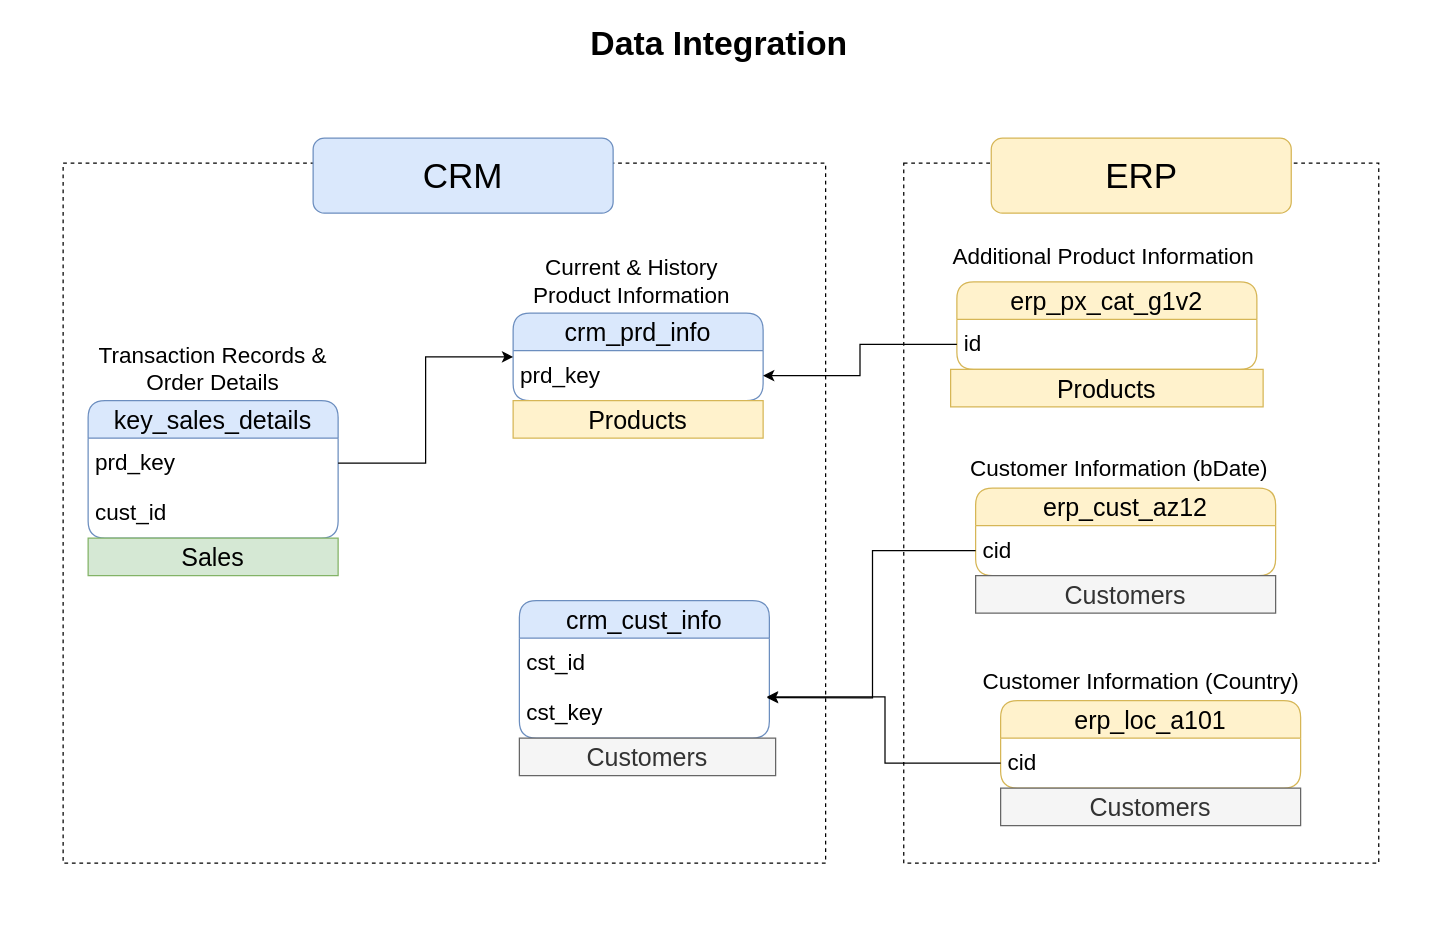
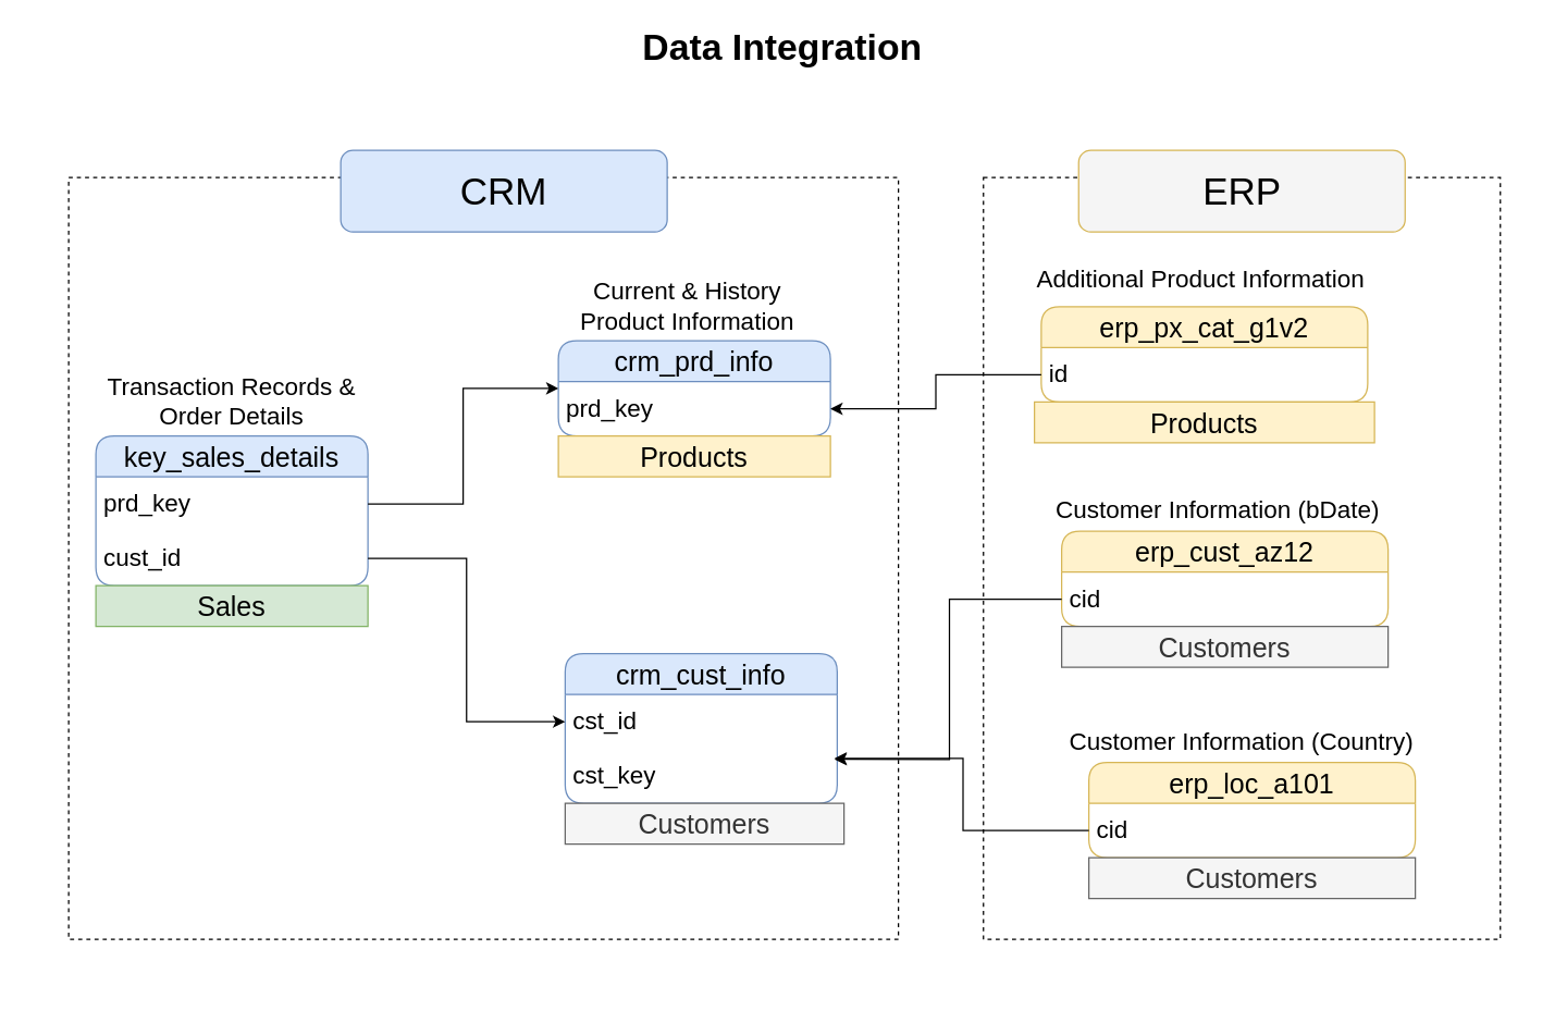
  <mxCell id="0" />
  <mxCell id="1" parent="0" />
  <mxCell id="2" value="&lt;font style=&quot;font-size: 20px;&quot;&gt;crm_cust_info&lt;/font&gt;" style="swimlane;fontStyle=0;childLayout=stackLayout;horizontal=1;startSize=30;horizontalStack=0;resizeParent=1;resizeParentMax=0;resizeLast=0;collapsible=1;marginBottom=0;whiteSpace=wrap;html=1;fillColor=#dae8fc;strokeColor=#6c8ebf;rounded=1;" vertex="1" parent="1"><mxGeometry x="415" y="480" width="200" height="110" as="geometry" /></mxCell>
  <mxCell id="3" value="&lt;font style=&quot;font-size: 18px;&quot;&gt;cst_id&lt;/font&gt;" style="text;strokeColor=none;fillColor=none;align=left;verticalAlign=middle;spacingLeft=4;spacingRight=4;overflow=hidden;points=[[0,0.5],[1,0.5]];portConstraint=eastwest;rotatable=0;whiteSpace=wrap;html=1;rounded=1;" vertex="1" parent="2"><mxGeometry y="30" width="200" height="40" as="geometry" /></mxCell>
  <mxCell id="4" value="&lt;font style=&quot;font-size: 18px;&quot;&gt;cst_key&lt;/font&gt;" style="text;strokeColor=none;fillColor=none;align=left;verticalAlign=middle;spacingLeft=4;spacingRight=4;overflow=hidden;points=[[0,0.5],[1,0.5]];portConstraint=eastwest;rotatable=0;whiteSpace=wrap;html=1;rounded=1;" vertex="1" parent="2"><mxGeometry y="70" width="200" height="40" as="geometry" /></mxCell>
  <mxCell id="5" value="&lt;font style=&quot;font-size: 20px;&quot;&gt;crm_prd_info&lt;/font&gt;" style="swimlane;fontStyle=0;childLayout=stackLayout;horizontal=1;startSize=30;horizontalStack=0;resizeParent=1;resizeParentMax=0;resizeLast=0;collapsible=1;marginBottom=0;whiteSpace=wrap;html=1;fillColor=#dae8fc;strokeColor=#6c8ebf;rounded=1;" vertex="1" parent="1"><mxGeometry x="410" y="250" width="200" height="70" as="geometry" /></mxCell>
  <mxCell id="6" value="&lt;span style=&quot;font-size: 18px;&quot;&gt;prd_key&lt;/span&gt;" style="text;strokeColor=none;fillColor=none;align=left;verticalAlign=middle;spacingLeft=4;spacingRight=4;overflow=hidden;points=[[0,0.5],[1,0.5]];portConstraint=eastwest;rotatable=0;whiteSpace=wrap;html=1;rounded=1;" vertex="1" parent="5"><mxGeometry y="30" width="200" height="40" as="geometry" /></mxCell>
  <mxCell id="7" value="&lt;font style=&quot;font-size: 18px;&quot;&gt;Current &amp;amp; History Product Information&lt;/font&gt;" style="text;html=1;align=center;verticalAlign=middle;whiteSpace=wrap;rounded=0;" vertex="1" parent="1"><mxGeometry x="410" y="210" width="190" height="30" as="geometry" /></mxCell>
  <mxCell id="8" value="&lt;font style=&quot;font-size: 20px;&quot;&gt;key_sales_details&lt;/font&gt;" style="swimlane;fontStyle=0;childLayout=stackLayout;horizontal=1;startSize=30;horizontalStack=0;resizeParent=1;resizeParentMax=0;resizeLast=0;collapsible=1;marginBottom=0;whiteSpace=wrap;html=1;fillColor=#dae8fc;strokeColor=#6c8ebf;rounded=1;" vertex="1" parent="1"><mxGeometry x="70" y="320" width="200" height="110" as="geometry" /></mxCell>
  <mxCell id="9" value="&lt;div&gt;&lt;span style=&quot;font-size: 18px; background-color: transparent; color: light-dark(rgb(0, 0, 0), rgb(255, 255, 255));&quot;&gt;prd_key&lt;/span&gt;&lt;/div&gt;" style="text;strokeColor=none;fillColor=none;align=left;verticalAlign=middle;spacingLeft=4;spacingRight=4;overflow=hidden;points=[[0,0.5],[1,0.5]];portConstraint=eastwest;rotatable=0;whiteSpace=wrap;html=1;rounded=1;" vertex="1" parent="8"><mxGeometry y="30" width="200" height="40" as="geometry" /></mxCell>
  <mxCell id="10" value="&lt;font style=&quot;font-size: 18px;&quot;&gt;cust_id&lt;/font&gt;" style="text;strokeColor=none;fillColor=none;align=left;verticalAlign=middle;spacingLeft=4;spacingRight=4;overflow=hidden;points=[[0,0.5],[1,0.5]];portConstraint=eastwest;rotatable=0;whiteSpace=wrap;html=1;rounded=1;" vertex="1" parent="8"><mxGeometry y="70" width="200" height="40" as="geometry" /></mxCell>
  <mxCell id="11" value="&lt;span style=&quot;font-size: 18px;&quot;&gt;Transaction Records &amp;amp; Order Details&lt;/span&gt;" style="text;html=1;align=center;verticalAlign=middle;whiteSpace=wrap;rounded=0;" vertex="1" parent="1"><mxGeometry x="75" y="280" width="190" height="30" as="geometry" /></mxCell>
  <mxCell id="12" style="edgeStyle=orthogonalEdgeStyle;rounded=0;orthogonalLoop=1;jettySize=auto;html=1;entryX=0;entryY=0.5;entryDx=0;entryDy=0;" edge="1" parent="1" source="9" target="5"><mxGeometry relative="1" as="geometry" /></mxCell>
+ <mxCell id="13" style="edgeStyle=orthogonalEdgeStyle;rounded=0;orthogonalLoop=1;jettySize=auto;html=1;entryX=0;entryY=0.5;entryDx=0;entryDy=0;" edge="1" parent="1" source="10" target="3"><mxGeometry relative="1" as="geometry" /></mxCell>
  <mxCell id="14" value="&lt;span style=&quot;font-size: 20px;&quot;&gt;erp_cust_az12&lt;/span&gt;" style="swimlane;fontStyle=0;childLayout=stackLayout;horizontal=1;startSize=30;horizontalStack=0;resizeParent=1;resizeParentMax=0;resizeLast=0;collapsible=1;marginBottom=0;whiteSpace=wrap;html=1;fillColor=#fff2cc;strokeColor=#d6b656;rounded=1;" vertex="1" parent="1"><mxGeometry x="780" y="390" width="240" height="70" as="geometry" /></mxCell>
  <mxCell id="15" value="&lt;span style=&quot;font-size: 18px;&quot;&gt;cid&lt;/span&gt;" style="text;strokeColor=none;fillColor=none;align=left;verticalAlign=middle;spacingLeft=4;spacingRight=4;overflow=hidden;points=[[0,0.5],[1,0.5]];portConstraint=eastwest;rotatable=0;whiteSpace=wrap;html=1;rounded=1;" vertex="1" parent="14"><mxGeometry y="30" width="240" height="40" as="geometry" /></mxCell>
  <mxCell id="16" value="&lt;font style=&quot;font-size: 18px;&quot;&gt;Customer Information (bDate)&lt;/font&gt;" style="text;html=1;align=center;verticalAlign=middle;whiteSpace=wrap;rounded=0;" vertex="1" parent="1"><mxGeometry x="770" y="360" width="250" height="30" as="geometry" /></mxCell>
  <mxCell id="17" value="&lt;span style=&quot;font-size: 20px;&quot;&gt;erp_loc_a101&lt;/span&gt;" style="swimlane;fontStyle=0;childLayout=stackLayout;horizontal=1;startSize=30;horizontalStack=0;resizeParent=1;resizeParentMax=0;resizeLast=0;collapsible=1;marginBottom=0;whiteSpace=wrap;html=1;fillColor=#fff2cc;strokeColor=#d6b656;rounded=1;" vertex="1" parent="1"><mxGeometry x="800" y="560" width="240" height="70" as="geometry" /></mxCell>
  <mxCell id="18" value="&lt;span style=&quot;font-size: 18px;&quot;&gt;cid&lt;/span&gt;" style="text;strokeColor=none;fillColor=none;align=left;verticalAlign=middle;spacingLeft=4;spacingRight=4;overflow=hidden;points=[[0,0.5],[1,0.5]];portConstraint=eastwest;rotatable=0;whiteSpace=wrap;html=1;rounded=1;" vertex="1" parent="17"><mxGeometry y="30" width="240" height="40" as="geometry" /></mxCell>
  <mxCell id="19" value="&lt;font style=&quot;font-size: 18px;&quot;&gt;Customer Information (Country)&lt;/font&gt;" style="text;html=1;align=center;verticalAlign=middle;whiteSpace=wrap;rounded=0;" vertex="1" parent="1"><mxGeometry x="770" y="530" width="285" height="30" as="geometry" /></mxCell>
  <mxCell id="20" value="&lt;span style=&quot;font-size: 20px;&quot;&gt;erp_px_cat_g1v2&lt;/span&gt;" style="swimlane;fontStyle=0;childLayout=stackLayout;horizontal=1;startSize=30;horizontalStack=0;resizeParent=1;resizeParentMax=0;resizeLast=0;collapsible=1;marginBottom=0;whiteSpace=wrap;html=1;fillColor=#fff2cc;strokeColor=#d6b656;rounded=1;" vertex="1" parent="1"><mxGeometry x="765" y="225" width="240" height="70" as="geometry" /></mxCell>
  <mxCell id="21" value="&lt;font style=&quot;font-size: 18px;&quot;&gt;id&lt;/font&gt;" style="text;strokeColor=none;fillColor=none;align=left;verticalAlign=middle;spacingLeft=4;spacingRight=4;overflow=hidden;points=[[0,0.5],[1,0.5]];portConstraint=eastwest;rotatable=0;whiteSpace=wrap;html=1;rounded=1;" vertex="1" parent="20"><mxGeometry y="30" width="240" height="40" as="geometry" /></mxCell>
  <mxCell id="22" value="&lt;font style=&quot;font-size: 18px;&quot;&gt;Additional Product Information&amp;nbsp;&lt;/font&gt;" style="text;html=1;align=center;verticalAlign=middle;whiteSpace=wrap;rounded=0;" vertex="1" parent="1"><mxGeometry x="760" y="190" width="250" height="30" as="geometry" /></mxCell>
  <mxCell id="23" style="edgeStyle=orthogonalEdgeStyle;rounded=0;orthogonalLoop=1;jettySize=auto;html=1;entryX=1;entryY=0.5;entryDx=0;entryDy=0;" edge="1" parent="1" source="21" target="6"><mxGeometry relative="1" as="geometry" /></mxCell>
  <mxCell id="24" value="" style="rounded=0;whiteSpace=wrap;html=1;fillColor=none;dashed=1;" vertex="1" parent="1"><mxGeometry x="50" y="130" width="610" height="560" as="geometry" /></mxCell>
  <mxCell id="25" value="&lt;font style=&quot;font-size: 28px;&quot;&gt;CRM&lt;/font&gt;" style="rounded=1;whiteSpace=wrap;html=1;fillColor=#dae8fc;strokeColor=#6c8ebf;" vertex="1" parent="1"><mxGeometry x="250" y="110" width="240" height="60" as="geometry" /></mxCell>
  <mxCell id="26" value="" style="rounded=0;whiteSpace=wrap;html=1;fillColor=none;dashed=1;" vertex="1" parent="1"><mxGeometry x="722.5" y="130" width="380" height="560" as="geometry" /></mxCell>
- <mxCell id="27" value="&lt;span style=&quot;font-size: 28px;&quot;&gt;ERP&lt;/span&gt;" style="rounded=1;whiteSpace=wrap;html=1;fillColor=#fff2cc;strokeColor=#d6b656;" vertex="1" parent="1"><mxGeometry x="792.5" y="110" width="240" height="60" as="geometry" /></mxCell>
+ <mxCell id="27" value="&lt;span style=&quot;font-size: 28px;&quot;&gt;ERP&lt;/span&gt;" style="rounded=1;whiteSpace=wrap;html=1;fillColor=#f5f5f5;strokeColor=#d6b656;" vertex="1" parent="1"><mxGeometry x="792.5" y="110" width="240" height="60" as="geometry" /></mxCell>
  <mxCell id="28" value="&lt;b&gt;&lt;font style=&quot;font-size: 27px;&quot;&gt;Data Integration&lt;/font&gt;&lt;/b&gt;" style="text;html=1;align=center;verticalAlign=middle;whiteSpace=wrap;rounded=0;" vertex="1" parent="1"><mxGeometry y="20" width="1110" height="30" as="geometry" x="20" /></mxCell>
  <mxCell id="29" style="edgeStyle=orthogonalEdgeStyle;rounded=0;orthogonalLoop=1;jettySize=auto;html=1;entryX=0.99;entryY=0.192;entryDx=0;entryDy=0;entryPerimeter=0;" edge="1" parent="1" source="15" target="4"><mxGeometry relative="1" as="geometry"><mxPoint x="730" y="550" as="targetPoint" /></mxGeometry></mxCell>
  <mxCell id="30" value="&lt;span style=&quot;font-size: 20px;&quot;&gt;Products&lt;/span&gt;" style="text;html=1;strokeColor=#d6b656;fillColor=#fff2cc;align=center;verticalAlign=middle;whiteSpace=wrap;overflow=hidden;" vertex="1" parent="1"><mxGeometry x="760" y="295" width="250" height="30" as="geometry" /></mxCell>
  <mxCell id="31" value="&lt;span style=&quot;font-size: 20px;&quot;&gt;Products&lt;/span&gt;" style="text;html=1;strokeColor=#d6b656;fillColor=#fff2cc;align=center;verticalAlign=middle;whiteSpace=wrap;overflow=hidden;" vertex="1" parent="1"><mxGeometry x="410" y="320" width="200" height="30" as="geometry" /></mxCell>
  <mxCell id="32" value="&lt;span style=&quot;font-size: 20px;&quot;&gt;Customers&lt;/span&gt;" style="text;html=1;strokeColor=#666666;fillColor=#f5f5f5;align=center;verticalAlign=middle;whiteSpace=wrap;overflow=hidden;fontColor=#333333;" vertex="1" parent="1"><mxGeometry x="780" y="460" width="240" height="30" as="geometry" /></mxCell>
  <mxCell id="33" value="&lt;span style=&quot;font-size: 20px;&quot;&gt;Customers&lt;/span&gt;" style="text;html=1;strokeColor=#666666;fillColor=#f5f5f5;align=center;verticalAlign=middle;whiteSpace=wrap;overflow=hidden;fontColor=#333333;" vertex="1" parent="1"><mxGeometry x="800" y="630" width="240" height="30" as="geometry" /></mxCell>
  <mxCell id="34" style="edgeStyle=orthogonalEdgeStyle;rounded=0;orthogonalLoop=1;jettySize=auto;html=1;entryX=0.99;entryY=0.175;entryDx=0;entryDy=0;entryPerimeter=0;" edge="1" parent="1" source="18" target="4"><mxGeometry relative="1" as="geometry" /></mxCell>
  <mxCell id="35" value="&lt;span style=&quot;font-size: 20px;&quot;&gt;Customers&lt;/span&gt;" style="text;html=1;strokeColor=#666666;fillColor=#f5f5f5;align=center;verticalAlign=middle;whiteSpace=wrap;overflow=hidden;fontColor=#333333;" vertex="1" parent="1"><mxGeometry x="415" y="590" width="205" height="30" as="geometry" /></mxCell>
  <mxCell id="36" value="&lt;span style=&quot;font-size: 20px;&quot;&gt;Sales&lt;/span&gt;" style="text;html=1;strokeColor=#82b366;fillColor=#d5e8d4;align=center;verticalAlign=middle;whiteSpace=wrap;overflow=hidden;" vertex="1" parent="1"><mxGeometry x="70" y="430" width="200" height="30" as="geometry" /></mxCell>
  <mxCell id="37" value="&amp;nbsp;" style="text;html=1;align=center;verticalAlign=middle;whiteSpace=wrap;rounded=0;" vertex="1" parent="1"><mxGeometry x="470" y="700" width="60" height="30" as="geometry" /></mxCell>
